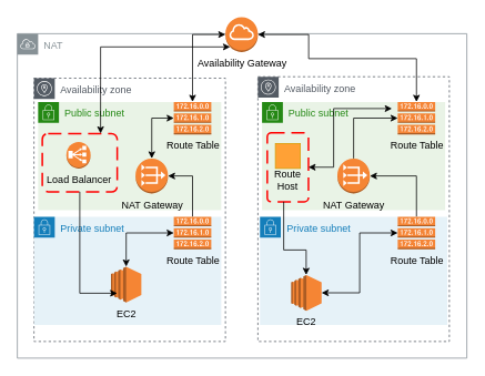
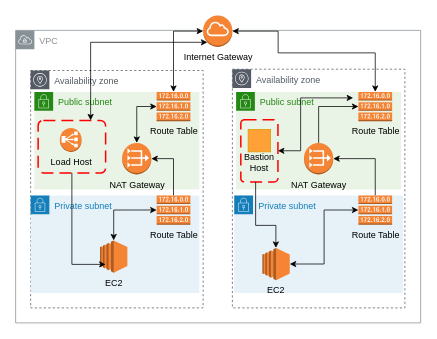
  <mxCell id="0" />
  <mxCell id="1" parent="0" />
- <mxCell id="2" value="NAT" style="sketch=0;outlineConnect=0;gradientColor=none;html=1;whiteSpace=wrap;fontSize=12;fontStyle=0;shape=mxgraph.aws4.group;grIcon=mxgraph.aws4.group_vpc;strokeColor=#879196;fillColor=none;verticalAlign=top;align=left;spacingLeft=30;fontColor=#879196;dashed=0;" parent="1" vertex="1"><mxGeometry x="20" y="40" width="540" height="390" as="geometry" /></mxCell>
- <mxCell id="3" value="Availability Gateway" style="outlineConnect=0;dashed=0;verticalLabelPosition=bottom;verticalAlign=top;align=center;html=1;shape=mxgraph.aws3.internet_gateway;fillColor=#F58534;gradientColor=none;" parent="1" vertex="1"><mxGeometry x="270" y="20" width="39" height="42" as="geometry" /></mxCell>
+ <mxCell id="2" value="VPC" style="sketch=0;outlineConnect=0;gradientColor=none;html=1;whiteSpace=wrap;fontSize=12;fontStyle=0;shape=mxgraph.aws4.group;grIcon=mxgraph.aws4.group_vpc;strokeColor=#879196;fillColor=none;verticalAlign=top;align=left;spacingLeft=30;fontColor=#879196;dashed=0;" parent="1" vertex="1"><mxGeometry x="20" y="40" width="540" height="390" as="geometry" /></mxCell>
+ <mxCell id="3" value="Internet Gateway" style="outlineConnect=0;dashed=0;verticalLabelPosition=bottom;verticalAlign=top;align=center;html=1;shape=mxgraph.aws3.internet_gateway;fillColor=#F58534;gradientColor=none;" parent="1" vertex="1"><mxGeometry x="270" y="20" width="39" height="42" as="geometry" /></mxCell>
  <mxCell id="4" value="Availability zone" style="sketch=0;outlineConnect=0;gradientColor=none;html=1;whiteSpace=wrap;fontSize=12;fontStyle=0;shape=mxgraph.aws4.group;grIcon=mxgraph.aws4.group_availability_zone;strokeColor=#545B64;fillColor=none;verticalAlign=top;align=left;spacingLeft=30;fontColor=#545B64;dashed=1;" parent="1" vertex="1"><mxGeometry x="309" y="91.75" width="230" height="318.25" as="geometry" /></mxCell>
  <mxCell id="5" value="Public subnet" style="points=[[0,0],[0.25,0],[0.5,0],[0.75,0],[1,0],[1,0.25],[1,0.5],[1,0.75],[1,1],[0.75,1],[0.5,1],[0.25,1],[0,1],[0,0.75],[0,0.5],[0,0.25]];outlineConnect=0;gradientColor=none;html=1;whiteSpace=wrap;fontSize=12;fontStyle=0;container=1;pointerEvents=0;collapsible=0;recursiveResize=0;shape=mxgraph.aws4.group;grIcon=mxgraph.aws4.group_security_group;grStroke=0;strokeColor=#248814;fillColor=#E9F3E6;verticalAlign=top;align=left;spacingLeft=30;fontColor=#248814;dashed=0;" parent="1" vertex="1"><mxGeometry x="314" y="122" width="220" height="130" as="geometry" /></mxCell>
  <mxCell id="6" value="" style="whiteSpace=wrap;html=1;aspect=fixed;fillColor=#FFA136;strokeColor=#d79b00;" parent="5" vertex="1"><mxGeometry x="16" y="50" width="30" height="30" as="geometry" /></mxCell>
- <mxCell id="7" value="Route Host" style="text;html=1;strokeColor=none;fillColor=none;align=center;verticalAlign=middle;whiteSpace=wrap;rounded=0;" parent="5" vertex="1"><mxGeometry x="1" y="79" width="60" height="30" as="geometry" /></mxCell>
+ <mxCell id="7" value="Bastion Host" style="text;html=1;strokeColor=none;fillColor=none;align=center;verticalAlign=middle;whiteSpace=wrap;rounded=0;" parent="5" vertex="1"><mxGeometry x="1" y="79" width="60" height="30" as="geometry" /></mxCell>
  <mxCell id="8" value="" style="rounded=1;arcSize=10;dashed=1;strokeColor=#ff0000;fillColor=none;gradientColor=none;dashPattern=8 4;strokeWidth=2;" parent="5" vertex="1"><mxGeometry x="6.25" y="37" width="49.5" height="83" as="geometry" /></mxCell>
  <mxCell id="9" value="Availability zone" style="sketch=0;outlineConnect=0;gradientColor=none;html=1;whiteSpace=wrap;fontSize=12;fontStyle=0;shape=mxgraph.aws4.group;grIcon=mxgraph.aws4.group_availability_zone;strokeColor=#545B64;fillColor=none;verticalAlign=top;align=left;spacingLeft=30;fontColor=#545B64;dashed=1;" parent="1" vertex="1"><mxGeometry x="40" y="93.5" width="230" height="316.5" as="geometry" /></mxCell>
  <mxCell id="10" value="Public subnet" style="points=[[0,0],[0.25,0],[0.5,0],[0.75,0],[1,0],[1,0.25],[1,0.5],[1,0.75],[1,1],[0.75,1],[0.5,1],[0.25,1],[0,1],[0,0.75],[0,0.5],[0,0.25]];outlineConnect=0;gradientColor=none;html=1;whiteSpace=wrap;fontSize=12;fontStyle=0;container=1;pointerEvents=0;collapsible=0;recursiveResize=0;shape=mxgraph.aws4.group;grIcon=mxgraph.aws4.group_security_group;grStroke=0;strokeColor=#248814;fillColor=#E9F3E6;verticalAlign=top;align=left;spacingLeft=30;fontColor=#248814;dashed=0;" parent="1" vertex="1"><mxGeometry x="45" y="122" width="220" height="130" as="geometry" /></mxCell>
- <mxCell id="11" value="Load Balancer" style="outlineConnect=0;dashed=0;verticalLabelPosition=bottom;verticalAlign=top;align=center;html=1;shape=mxgraph.aws3.classic_load_balancer;fillColor=#F58534;gradientColor=none;" vertex="1" parent="10"><mxGeometry x="34" y="48" width="29" height="32" as="geometry" /></mxCell>
+ <mxCell id="11" value="Load Host" style="outlineConnect=0;dashed=0;verticalLabelPosition=bottom;verticalAlign=top;align=center;html=1;shape=mxgraph.aws3.classic_load_balancer;fillColor=#F58534;gradientColor=none;" vertex="1" parent="10"><mxGeometry x="34" y="48" width="29" height="32" as="geometry" /></mxCell>
  <mxCell id="12" value="" style="rounded=1;arcSize=10;dashed=1;strokeColor=#ff0000;fillColor=none;gradientColor=none;dashPattern=8 4;strokeWidth=2;" vertex="1" parent="10"><mxGeometry x="5" y="38" width="90" height="70" as="geometry" /></mxCell>
  <mxCell id="13" value="Private subnet" style="points=[[0,0],[0.25,0],[0.5,0],[0.75,0],[1,0],[1,0.25],[1,0.5],[1,0.75],[1,1],[0.75,1],[0.5,1],[0.25,1],[0,1],[0,0.75],[0,0.5],[0,0.25]];outlineConnect=0;gradientColor=none;html=1;whiteSpace=wrap;fontSize=12;fontStyle=0;container=1;pointerEvents=0;collapsible=0;recursiveResize=0;shape=mxgraph.aws4.group;grIcon=mxgraph.aws4.group_security_group;grStroke=0;strokeColor=#147EBA;fillColor=#E6F2F8;verticalAlign=top;align=left;spacingLeft=30;fontColor=#147EBA;dashed=0;" parent="1" vertex="1"><mxGeometry x="40" y="260" width="225" height="130" as="geometry" /></mxCell>
  <mxCell id="14" value="Private subnet" style="points=[[0,0],[0.25,0],[0.5,0],[0.75,0],[1,0],[1,0.25],[1,0.5],[1,0.75],[1,1],[0.75,1],[0.5,1],[0.25,1],[0,1],[0,0.75],[0,0.5],[0,0.25]];outlineConnect=0;gradientColor=none;html=1;whiteSpace=wrap;fontSize=12;fontStyle=0;container=1;pointerEvents=0;collapsible=0;recursiveResize=0;shape=mxgraph.aws4.group;grIcon=mxgraph.aws4.group_security_group;grStroke=0;strokeColor=#147EBA;fillColor=#E6F2F8;verticalAlign=top;align=left;spacingLeft=30;fontColor=#147EBA;dashed=0;" parent="1" vertex="1"><mxGeometry x="311.5" y="260" width="225" height="130" as="geometry" /></mxCell>
  <mxCell id="15" style="edgeStyle=orthogonalEdgeStyle;rounded=0;orthogonalLoop=1;jettySize=auto;html=1;entryX=1;entryY=0.5;entryDx=0;entryDy=0;entryPerimeter=0;" parent="1" source="16" target="26" edge="1"><mxGeometry relative="1" as="geometry"><Array as="points"><mxPoint x="500" y="211" /></Array></mxGeometry></mxCell>
  <mxCell id="16" value="Route Table" style="outlineConnect=0;dashed=0;verticalLabelPosition=bottom;verticalAlign=top;align=center;html=1;shape=mxgraph.aws3.route_table;fillColor=#F58536;gradientColor=none;" parent="1" vertex="1"><mxGeometry x="477" y="260" width="45" height="39" as="geometry" /></mxCell>
  <mxCell id="17" style="edgeStyle=orthogonalEdgeStyle;rounded=0;orthogonalLoop=1;jettySize=auto;html=1;entryX=1;entryY=0.5;entryDx=0;entryDy=0;entryPerimeter=0;startArrow=none;startFill=0;exitX=0.5;exitY=0;exitDx=0;exitDy=0;exitPerimeter=0;" parent="1" source="18" target="24" edge="1"><mxGeometry relative="1" as="geometry" /></mxCell>
  <mxCell id="18" value="Route Table" style="outlineConnect=0;dashed=0;verticalLabelPosition=bottom;verticalAlign=top;align=center;html=1;shape=mxgraph.aws3.route_table;fillColor=#F58536;gradientColor=none;" parent="1" vertex="1"><mxGeometry x="208" y="260" width="45" height="39" as="geometry" /></mxCell>
  <mxCell id="19" style="edgeStyle=orthogonalEdgeStyle;rounded=0;orthogonalLoop=1;jettySize=auto;html=1;entryX=0;entryY=0.5;entryDx=0;entryDy=0;entryPerimeter=0;startArrow=classic;startFill=1;exitX=0.5;exitY=0;exitDx=0;exitDy=0;exitPerimeter=0;" parent="1" source="20" target="3" edge="1"><mxGeometry relative="1" as="geometry" /></mxCell>
  <mxCell id="20" value="Route Table" style="outlineConnect=0;dashed=0;verticalLabelPosition=bottom;verticalAlign=top;align=center;html=1;shape=mxgraph.aws3.route_table;fillColor=#F58536;gradientColor=none;" parent="1" vertex="1"><mxGeometry x="208" y="122" width="45" height="39" as="geometry" /></mxCell>
  <mxCell id="21" style="edgeStyle=orthogonalEdgeStyle;rounded=0;orthogonalLoop=1;jettySize=auto;html=1;entryX=1;entryY=0.5;entryDx=0;entryDy=0;entryPerimeter=0;startArrow=classic;startFill=1;" parent="1" source="22" target="3" edge="1"><mxGeometry relative="1" as="geometry"><Array as="points"><mxPoint x="500" y="70" /><mxPoint x="370" y="70" /><mxPoint x="370" y="41" /></Array></mxGeometry></mxCell>
  <mxCell id="22" value="Route Table" style="outlineConnect=0;dashed=0;verticalLabelPosition=bottom;verticalAlign=top;align=center;html=1;shape=mxgraph.aws3.route_table;fillColor=#F58536;gradientColor=none;" parent="1" vertex="1"><mxGeometry x="477" y="122" width="45" height="39" as="geometry" /></mxCell>
  <mxCell id="23" style="edgeStyle=orthogonalEdgeStyle;rounded=0;orthogonalLoop=1;jettySize=auto;html=1;entryX=0;entryY=0.5;entryDx=0;entryDy=0;entryPerimeter=0;startArrow=classic;startFill=1;exitX=0.5;exitY=0;exitDx=0;exitDy=0;exitPerimeter=0;" parent="1" source="24" target="20" edge="1"><mxGeometry relative="1" as="geometry" /></mxCell>
  <mxCell id="24" value="NAT Gateway" style="outlineConnect=0;dashed=0;verticalLabelPosition=bottom;verticalAlign=top;align=center;html=1;shape=mxgraph.aws3.vpc_nat_gateway;fillColor=#F58534;gradientColor=none;" parent="1" vertex="1"><mxGeometry x="162" y="190" width="39" height="42" as="geometry" /></mxCell>
  <mxCell id="25" style="edgeStyle=orthogonalEdgeStyle;rounded=0;orthogonalLoop=1;jettySize=auto;html=1;entryX=0;entryY=0.5;entryDx=0;entryDy=0;entryPerimeter=0;startArrow=none;startFill=0;exitX=0.5;exitY=0;exitDx=0;exitDy=0;exitPerimeter=0;" parent="1" source="26" target="22" edge="1"><mxGeometry relative="1" as="geometry" /></mxCell>
  <mxCell id="26" value="NAT Gateway" style="outlineConnect=0;dashed=0;verticalLabelPosition=bottom;verticalAlign=top;align=center;html=1;shape=mxgraph.aws3.vpc_nat_gateway;fillColor=#F58534;gradientColor=none;" parent="1" vertex="1"><mxGeometry x="404.5" y="190" width="39" height="42" as="geometry" /></mxCell>
  <mxCell id="27" style="edgeStyle=orthogonalEdgeStyle;rounded=0;orthogonalLoop=1;jettySize=auto;html=1;entryX=0;entryY=0.5;entryDx=0;entryDy=0;entryPerimeter=0;startArrow=classic;startFill=1;" parent="1" source="28" target="16" edge="1"><mxGeometry relative="1" as="geometry" /></mxCell>
  <mxCell id="28" value="EC2" style="outlineConnect=0;dashed=0;verticalLabelPosition=bottom;verticalAlign=top;align=center;html=1;shape=mxgraph.aws3.ec2;fillColor=#F58534;gradientColor=none;" parent="1" vertex="1"><mxGeometry x="349" y="330" width="36.5" height="43" as="geometry" /></mxCell>
  <mxCell id="29" style="edgeStyle=orthogonalEdgeStyle;rounded=0;orthogonalLoop=1;jettySize=auto;html=1;" parent="1" source="8" target="28" edge="1"><mxGeometry relative="1" as="geometry"><Array as="points"><mxPoint x="340" y="300" /><mxPoint x="367" y="300" /></Array></mxGeometry></mxCell>
  <mxCell id="30" style="edgeStyle=orthogonalEdgeStyle;rounded=0;orthogonalLoop=1;jettySize=auto;html=1;entryX=0;entryY=0.5;entryDx=0;entryDy=0;entryPerimeter=0;startArrow=classic;startFill=1;exitX=0.5;exitY=0;exitDx=0;exitDy=0;exitPerimeter=0;" parent="1" source="31" target="18" edge="1"><mxGeometry relative="1" as="geometry" /></mxCell>
  <mxCell id="31" value="EC2" style="outlineConnect=0;dashed=0;verticalLabelPosition=bottom;verticalAlign=top;align=center;html=1;shape=mxgraph.aws3.ec2;fillColor=#F58534;gradientColor=none;" parent="1" vertex="1"><mxGeometry x="132.5" y="320" width="36.5" height="43" as="geometry" /></mxCell>
  <mxCell id="32" style="edgeStyle=orthogonalEdgeStyle;rounded=0;orthogonalLoop=1;jettySize=auto;html=1;startArrow=classic;startFill=1;" parent="1" source="8" edge="1"><mxGeometry relative="1" as="geometry"><mxPoint x="470" y="130" as="targetPoint" /><Array as="points"><mxPoint x="400" y="201" /><mxPoint x="400" y="130" /><mxPoint x="470" y="130" /></Array></mxGeometry></mxCell>
  <mxCell id="33" style="edgeStyle=orthogonalEdgeStyle;rounded=0;orthogonalLoop=1;jettySize=auto;html=1;startArrow=none;startFill=0;" edge="1" parent="1" source="12"><mxGeometry relative="1" as="geometry"><mxPoint x="140" y="352" as="targetPoint" /><Array as="points"><mxPoint x="95" y="352" /></Array></mxGeometry></mxCell>
  <mxCell id="34" style="edgeStyle=orthogonalEdgeStyle;rounded=0;orthogonalLoop=1;jettySize=auto;html=1;startArrow=classic;startFill=1;entryX=0.145;entryY=0.855;entryDx=0;entryDy=0;entryPerimeter=0;" edge="1" parent="1" source="12" target="3"><mxGeometry relative="1" as="geometry"><Array as="points"><mxPoint x="120" y="56" /></Array></mxGeometry></mxCell>
